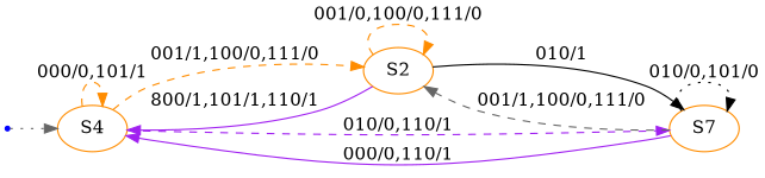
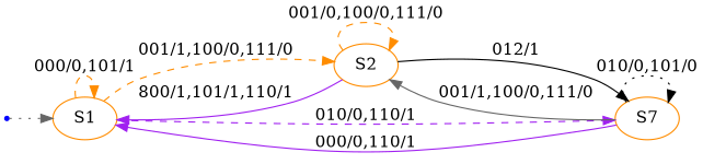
  digraph {
    rankdir=LR
    node [color=darkorange]
    edge [color=darkorange style=dashed]
    INIT [color=blue shape=point]
-   n2 [label=S4]
+   n2 [label=S1]
    n3 [label=S2]
    n4 [label=S7]
    INIT -> n2 [color=gray40 style=dotted]
    n2 -> n2 [label="000/0,101/1"]
    n2 -> n3 [label="001/1,100/0,111/0"]
    n2 -> n4 [color=purple label="010/0,110/1"]
    n3 -> n2 [color=purple label="800/1,101/1,110/1" style=solid]
    n3 -> n3 [label="001/0,100/0,111/0"]
-   n3 -> n4 [color=black label="010/1" style=solid]
+   n3 -> n4 [color=black label="012/1" style=solid]
    n4 -> n2 [color=purple label="000/0,110/1" style=solid]
-   n4 -> n3 [color=gray40 label="001/1,100/0,111/0"]
+   n4 -> n3 [color=gray40 label="001/1,100/0,111/0" style=solid]
    n4 -> n4 [color=black label="010/0,101/0" style=dotted]
  }
